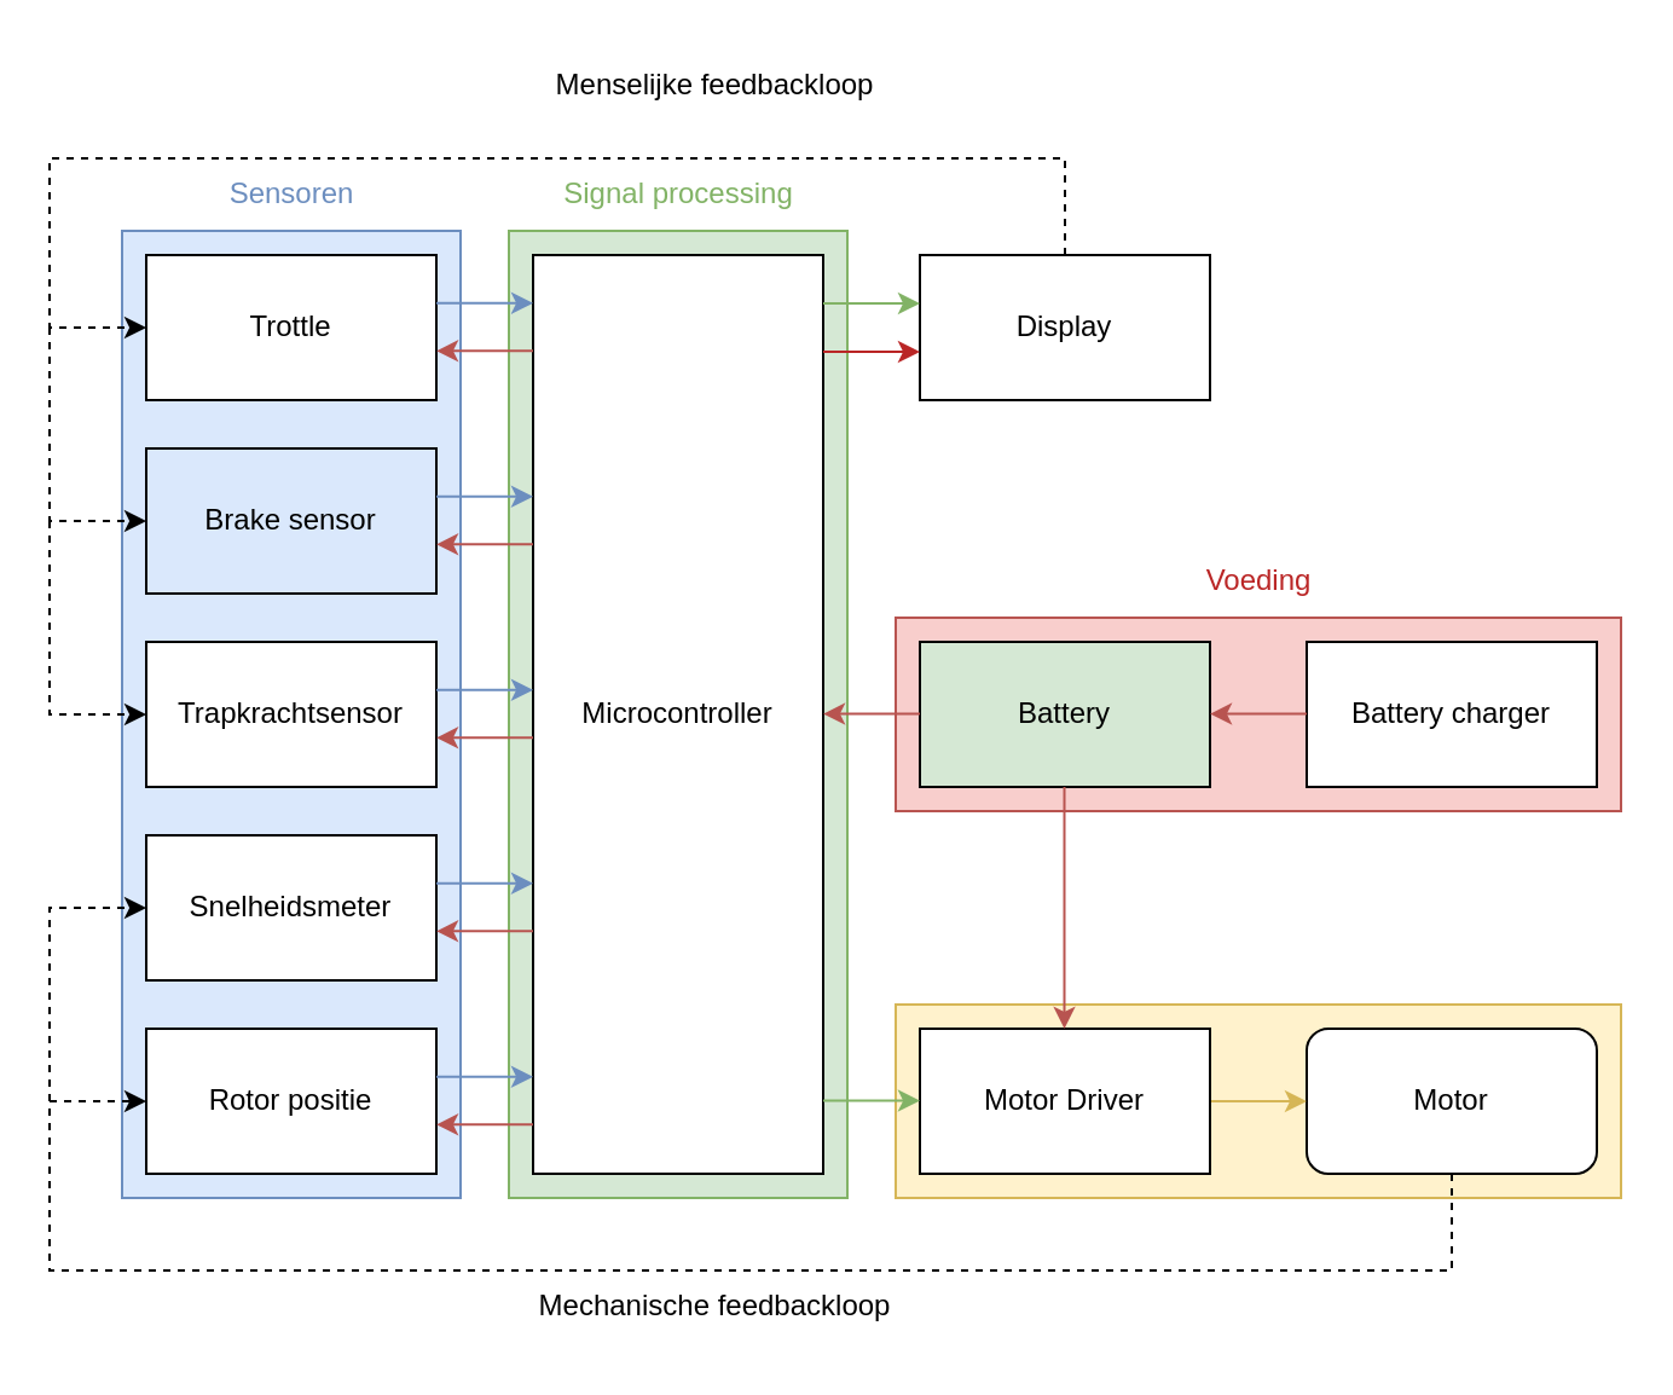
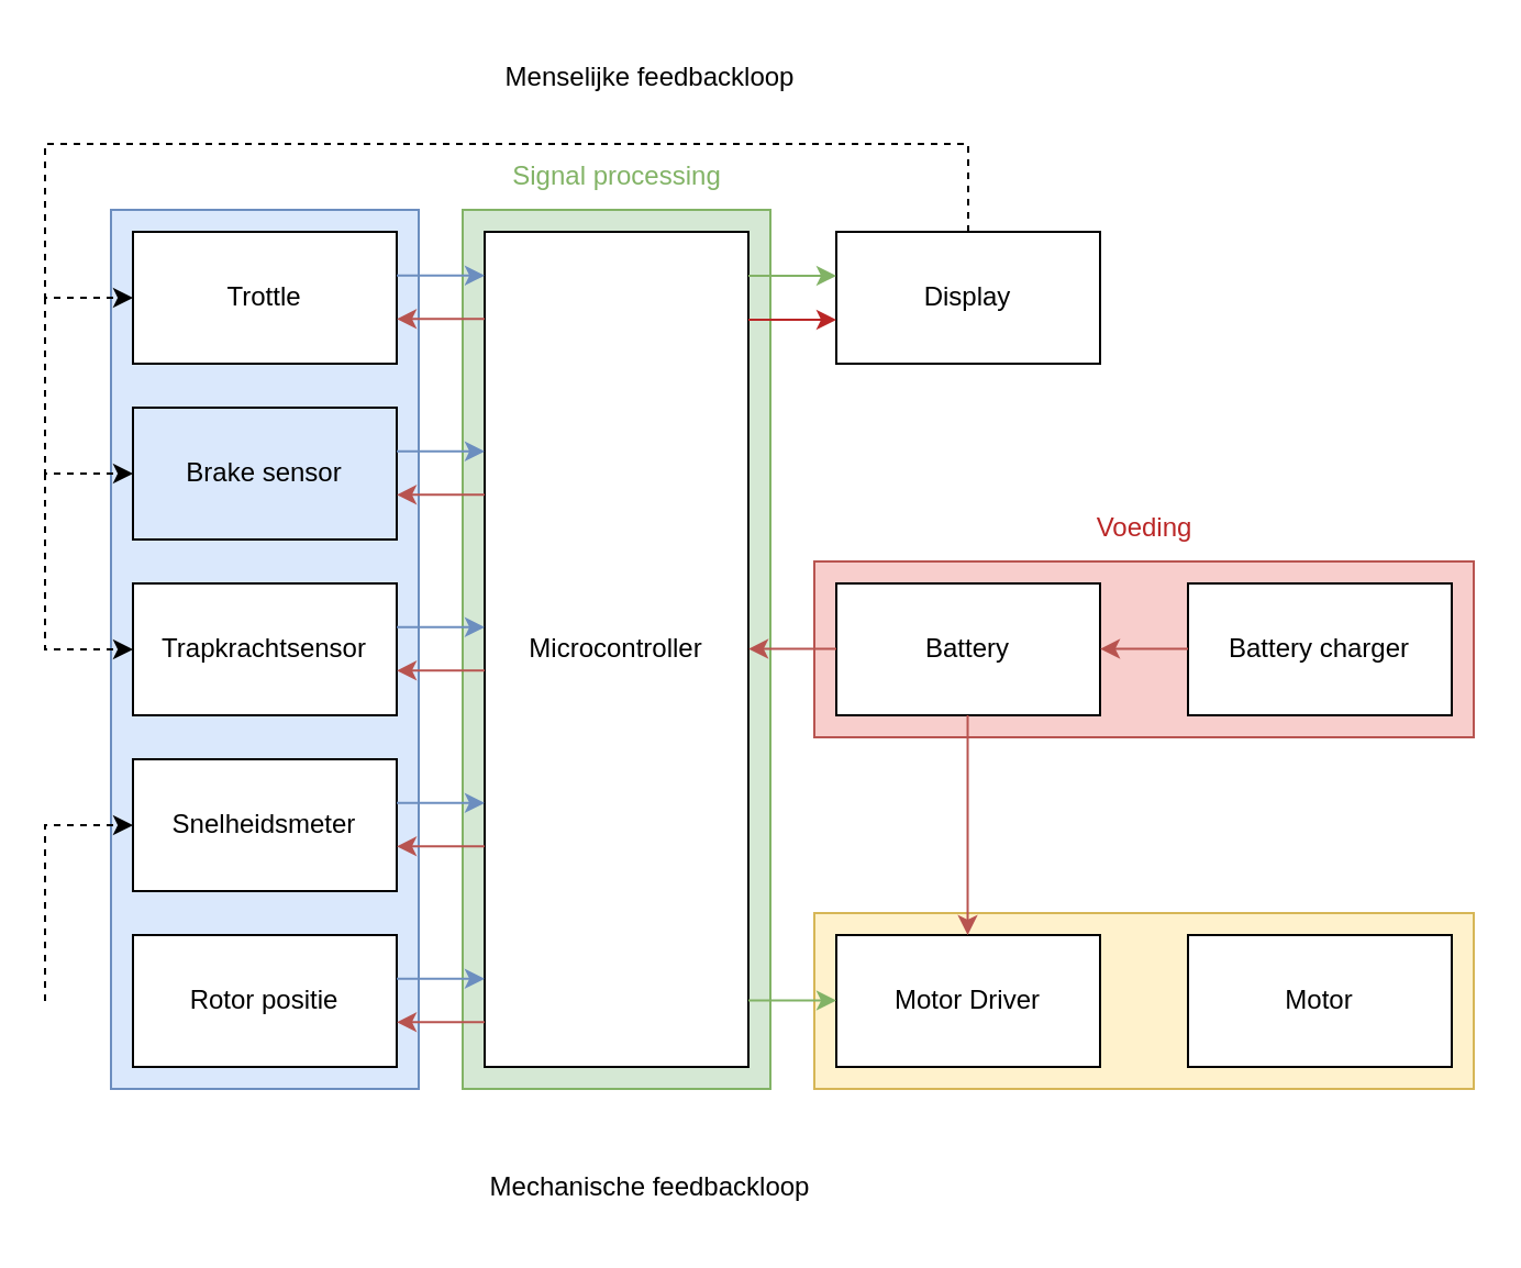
  <mxCell id="0" />
  <mxCell id="1" parent="0" />
  <mxCell id="2" value="" style="rounded=0;whiteSpace=wrap;html=1;fillColor=#fff2cc;strokeColor=#d6b656;" parent="1" vertex="1"><mxGeometry x="370" y="415" width="300" height="80" as="geometry" /></mxCell>
  <mxCell id="3" value="" style="rounded=0;whiteSpace=wrap;html=1;fillColor=#d5e8d4;strokeColor=#82b366;" parent="1" vertex="1"><mxGeometry x="210" y="95" width="140" height="400" as="geometry" /></mxCell>
  <mxCell id="4" value="" style="rounded=0;whiteSpace=wrap;html=1;fillColor=#f8cecc;strokeColor=#b85450;" parent="1" vertex="1"><mxGeometry x="370" y="255" width="300" height="80" as="geometry" /></mxCell>
  <mxCell id="5" value="" style="rounded=0;whiteSpace=wrap;html=1;fillColor=#dae8fc;strokeColor=#6c8ebf;" parent="1" vertex="1"><mxGeometry x="50" y="95" width="140" height="400" as="geometry" /></mxCell>
- <mxCell id="6" style="edgeStyle=orthogonalEdgeStyle;rounded=0;orthogonalLoop=1;jettySize=auto;html=1;entryX=0;entryY=0.5;entryDx=0;entryDy=0;dashed=1;" parent="1" source="7" target="8" edge="1"><mxGeometry relative="1" as="geometry"><mxPoint x="40" y="435" as="targetPoint" /><Array as="points"><mxPoint x="600" y="525" /><mxPoint x="20" y="525" /><mxPoint x="20" y="455" /></Array></mxGeometry></mxCell>
- <mxCell id="7" value="Motor" style="whiteSpace=wrap;html=1;rounded=1;" parent="1" vertex="1"><mxGeometry x="540" y="425" width="120" height="60" as="geometry" /></mxCell>
+ <mxCell id="7" value="Motor" style="rounded=0;whiteSpace=wrap;html=1;" parent="1" vertex="1"><mxGeometry x="540" y="425" width="120" height="60" as="geometry" /></mxCell>
  <mxCell id="8" value="Rotor positie" style="rounded=0;whiteSpace=wrap;html=1;" parent="1" vertex="1"><mxGeometry x="60" y="425" width="120" height="60" as="geometry" /></mxCell>
  <mxCell id="9" value="Trottle" style="rounded=0;whiteSpace=wrap;html=1;" parent="1" vertex="1"><mxGeometry x="60" y="105" width="120" height="60" as="geometry" /></mxCell>
  <mxCell id="10" value="Brake sensor" style="rounded=0;whiteSpace=wrap;html=1;fillColor=#dae8fc;" parent="1" vertex="1"><mxGeometry x="60" y="185" width="120" height="60" as="geometry" /></mxCell>
- <mxCell id="11" value="Battery" style="rounded=0;whiteSpace=wrap;html=1;fillColor=#d5e8d4;" parent="1" vertex="1"><mxGeometry x="380" y="265" width="120" height="60" as="geometry" /></mxCell>
- <mxCell id="12" style="edgeStyle=orthogonalEdgeStyle;rounded=0;orthogonalLoop=1;jettySize=auto;html=1;exitX=1;exitY=0.5;exitDx=0;exitDy=0;entryX=0;entryY=0.5;entryDx=0;entryDy=0;strokeColor=#d6b656;" parent="1" source="13" target="7" edge="1"><mxGeometry relative="1" as="geometry" /></mxCell>
+ <mxCell id="11" value="Battery" style="rounded=0;whiteSpace=wrap;html=1;" parent="1" vertex="1"><mxGeometry x="380" y="265" width="120" height="60" as="geometry" /></mxCell>
  <mxCell id="13" value="Motor Driver" style="rounded=0;whiteSpace=wrap;html=1;" parent="1" vertex="1"><mxGeometry x="380" y="425" width="120" height="60" as="geometry" /></mxCell>
  <mxCell id="14" value="Microcontroller" style="rounded=0;whiteSpace=wrap;html=1;" parent="1" vertex="1"><mxGeometry x="220" y="105" width="120" height="380" as="geometry" /></mxCell>
  <mxCell id="15" value="Battery charger" style="rounded=0;whiteSpace=wrap;html=1;" parent="1" vertex="1"><mxGeometry x="540" y="265" width="120" height="60" as="geometry" /></mxCell>
  <mxCell id="16" value="Snelheidsmeter" style="rounded=0;whiteSpace=wrap;html=1;" parent="1" vertex="1"><mxGeometry x="60" y="345" width="120" height="60" as="geometry" /></mxCell>
  <mxCell id="17" style="edgeStyle=orthogonalEdgeStyle;rounded=0;orthogonalLoop=1;jettySize=auto;html=1;dashed=1;" parent="1" source="18" edge="1"><mxGeometry relative="1" as="geometry"><mxPoint x="60" y="135" as="targetPoint" /><Array as="points"><mxPoint x="440" y="65" /><mxPoint x="20" y="65" /><mxPoint x="20" y="135" /></Array></mxGeometry></mxCell>
  <mxCell id="18" value="Display" style="rounded=0;whiteSpace=wrap;html=1;" parent="1" vertex="1"><mxGeometry x="380" y="105" width="120" height="60" as="geometry" /></mxCell>
  <mxCell id="19" value="Trapkrachtsensor" style="rounded=0;whiteSpace=wrap;html=1;" parent="1" vertex="1"><mxGeometry x="60" y="265" width="120" height="60" as="geometry" /></mxCell>
  <mxCell id="20" value="" style="endArrow=classic;html=1;rounded=0;entryX=0;entryY=0.5;entryDx=0;entryDy=0;dashed=1;" parent="1" target="16" edge="1"><mxGeometry width="50" height="50" relative="1" as="geometry"><mxPoint x="20" y="455" as="sourcePoint" /><mxPoint x="40" y="375" as="targetPoint" /><Array as="points"><mxPoint x="20" y="375" /></Array></mxGeometry></mxCell>
  <mxCell id="21" value="" style="endArrow=classic;html=1;rounded=0;dashed=1;" parent="1" edge="1"><mxGeometry width="50" height="50" relative="1" as="geometry"><mxPoint x="20" y="135" as="sourcePoint" /><mxPoint x="60" y="215" as="targetPoint" /><Array as="points"><mxPoint x="20" y="215" /></Array></mxGeometry></mxCell>
  <mxCell id="22" value="" style="endArrow=classic;html=1;rounded=0;dashed=1;" parent="1" edge="1"><mxGeometry width="50" height="50" relative="1" as="geometry"><mxPoint x="20" y="215" as="sourcePoint" /><mxPoint x="60" y="295" as="targetPoint" /><Array as="points"><mxPoint x="20" y="295" /></Array></mxGeometry></mxCell>
- <mxCell id="23" value="&lt;font color=&quot;#6c8ebf&quot;&gt;Sensoren&lt;/font&gt;" style="text;html=1;align=center;verticalAlign=middle;resizable=0;points=[];autosize=1;strokeColor=none;fillColor=none;" parent="1" vertex="1"><mxGeometry x="85" y="65" width="70" height="30" as="geometry" /></mxCell>
  <mxCell id="24" value="Mechanische feedbackloop" style="text;html=1;align=center;verticalAlign=middle;resizable=0;points=[];autosize=1;strokeColor=none;fillColor=none;" parent="1" vertex="1"><mxGeometry x="210" y="525" width="170" height="30" as="geometry" /></mxCell>
  <mxCell id="25" value="Menselijke feedbackloop" style="text;html=1;align=center;verticalAlign=middle;resizable=0;points=[];autosize=1;strokeColor=none;fillColor=none;" parent="1" vertex="1"><mxGeometry x="220" y="20" width="150" height="30" as="geometry" /></mxCell>
  <mxCell id="26" value="" style="endArrow=classic;html=1;rounded=0;strokeColor=#b85450;" parent="1" edge="1"><mxGeometry width="50" height="50" relative="1" as="geometry"><mxPoint x="220" y="144.64" as="sourcePoint" /><mxPoint x="180" y="144.64" as="targetPoint" /></mxGeometry></mxCell>
  <mxCell id="27" value="" style="endArrow=classic;html=1;rounded=0;strokeColor=#6c8ebf;" parent="1" edge="1"><mxGeometry width="50" height="50" relative="1" as="geometry"><mxPoint x="180" y="124.88" as="sourcePoint" /><mxPoint x="220" y="124.88" as="targetPoint" /></mxGeometry></mxCell>
  <mxCell id="28" value="" style="endArrow=classic;html=1;rounded=0;strokeColor=#b85450;" parent="1" edge="1"><mxGeometry width="50" height="50" relative="1" as="geometry"><mxPoint x="220" y="224.64" as="sourcePoint" /><mxPoint x="180" y="224.64" as="targetPoint" /></mxGeometry></mxCell>
  <mxCell id="29" value="" style="endArrow=classic;html=1;rounded=0;strokeColor=#6c8ebf;" parent="1" edge="1"><mxGeometry width="50" height="50" relative="1" as="geometry"><mxPoint x="180" y="204.88" as="sourcePoint" /><mxPoint x="220" y="204.88" as="targetPoint" /></mxGeometry></mxCell>
  <mxCell id="30" value="" style="endArrow=classic;html=1;rounded=0;strokeColor=#b85450;" parent="1" edge="1"><mxGeometry width="50" height="50" relative="1" as="geometry"><mxPoint x="220" y="304.64" as="sourcePoint" /><mxPoint x="180" y="304.64" as="targetPoint" /></mxGeometry></mxCell>
  <mxCell id="31" value="" style="endArrow=classic;html=1;rounded=0;strokeColor=#6c8ebf;" parent="1" edge="1"><mxGeometry width="50" height="50" relative="1" as="geometry"><mxPoint x="180" y="284.88" as="sourcePoint" /><mxPoint x="220" y="284.88" as="targetPoint" /></mxGeometry></mxCell>
  <mxCell id="32" value="" style="endArrow=classic;html=1;rounded=0;strokeColor=#b85450;" parent="1" edge="1"><mxGeometry width="50" height="50" relative="1" as="geometry"><mxPoint x="220" y="384.64" as="sourcePoint" /><mxPoint x="180" y="384.64" as="targetPoint" /></mxGeometry></mxCell>
  <mxCell id="33" value="" style="endArrow=classic;html=1;rounded=0;strokeColor=#6c8ebf;" parent="1" edge="1"><mxGeometry width="50" height="50" relative="1" as="geometry"><mxPoint x="180" y="364.88" as="sourcePoint" /><mxPoint x="220" y="364.88" as="targetPoint" /></mxGeometry></mxCell>
  <mxCell id="34" value="" style="endArrow=classic;html=1;rounded=0;strokeColor=#b85450;" parent="1" edge="1"><mxGeometry width="50" height="50" relative="1" as="geometry"><mxPoint x="220" y="464.64" as="sourcePoint" /><mxPoint x="180" y="464.64" as="targetPoint" /></mxGeometry></mxCell>
  <mxCell id="35" value="" style="endArrow=classic;html=1;rounded=0;strokeColor=#6c8ebf;" parent="1" edge="1"><mxGeometry width="50" height="50" relative="1" as="geometry"><mxPoint x="180" y="444.88" as="sourcePoint" /><mxPoint x="220" y="444.88" as="targetPoint" /></mxGeometry></mxCell>
  <mxCell id="36" value="" style="endArrow=classic;html=1;rounded=0;strokeColor=#b85450;" parent="1" edge="1"><mxGeometry width="50" height="50" relative="1" as="geometry"><mxPoint x="380" y="294.76" as="sourcePoint" /><mxPoint x="340" y="294.76" as="targetPoint" /></mxGeometry></mxCell>
  <mxCell id="37" value="" style="endArrow=classic;html=1;rounded=0;strokeColor=#b85450;" parent="1" edge="1"><mxGeometry width="50" height="50" relative="1" as="geometry"><mxPoint x="540" y="294.76" as="sourcePoint" /><mxPoint x="500" y="294.76" as="targetPoint" /></mxGeometry></mxCell>
  <mxCell id="38" value="" style="endArrow=classic;html=1;rounded=0;strokeColor=#b85450;" parent="1" edge="1"><mxGeometry width="50" height="50" relative="1" as="geometry"><mxPoint x="439.76" y="325" as="sourcePoint" /><mxPoint x="439.76" y="425" as="targetPoint" /></mxGeometry></mxCell>
  <mxCell id="39" value="" style="endArrow=classic;html=1;rounded=0;strokeColor=#82b366;" parent="1" edge="1"><mxGeometry width="50" height="50" relative="1" as="geometry"><mxPoint x="340" y="125" as="sourcePoint" /><mxPoint x="380" y="125" as="targetPoint" /></mxGeometry></mxCell>
  <mxCell id="40" value="" style="endArrow=classic;html=1;rounded=0;strokeColor=#ba2626;" parent="1" edge="1"><mxGeometry width="50" height="50" relative="1" as="geometry"><mxPoint x="340" y="145" as="sourcePoint" /><mxPoint x="380" y="145" as="targetPoint" /></mxGeometry></mxCell>
  <mxCell id="41" value="&lt;font color=&quot;#ba2626&quot;&gt;Voeding&lt;/font&gt;" style="text;html=1;align=center;verticalAlign=middle;resizable=0;points=[];autosize=1;strokeColor=none;fillColor=none;" parent="1" vertex="1"><mxGeometry x="485" y="225" width="70" height="30" as="geometry" /></mxCell>
  <mxCell id="42" value="&lt;font color=&quot;#82b366&quot;&gt;Signal processing&lt;/font&gt;" style="text;html=1;align=center;verticalAlign=middle;resizable=0;points=[];autosize=1;strokeColor=none;fillColor=none;" parent="1" vertex="1"><mxGeometry x="220" y="65" width="120" height="30" as="geometry" /></mxCell>
  <mxCell id="43" value="" style="endArrow=classic;html=1;rounded=0;strokeColor=#82b366;" edge="1" parent="1"><mxGeometry width="50" height="50" relative="1" as="geometry"><mxPoint x="340" y="454.8" as="sourcePoint" /><mxPoint x="380" y="454.8" as="targetPoint" /></mxGeometry></mxCell>
